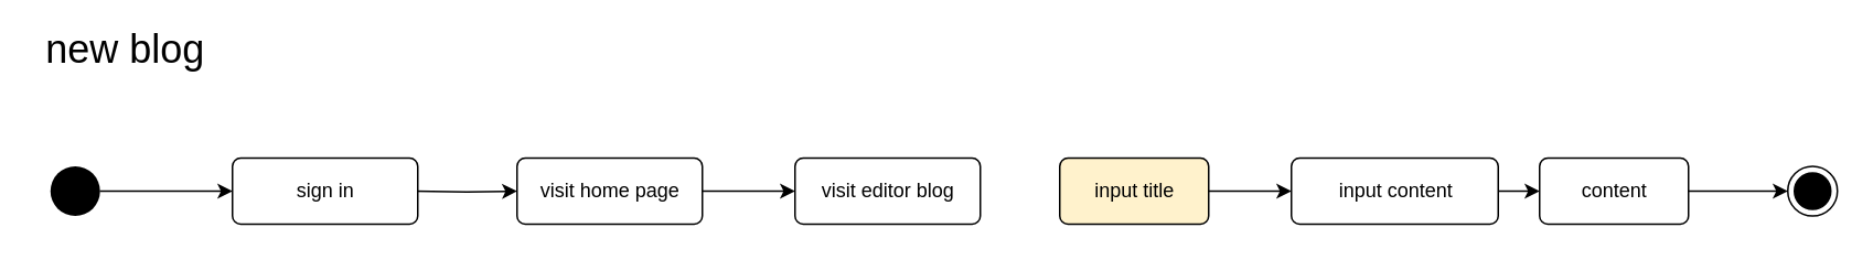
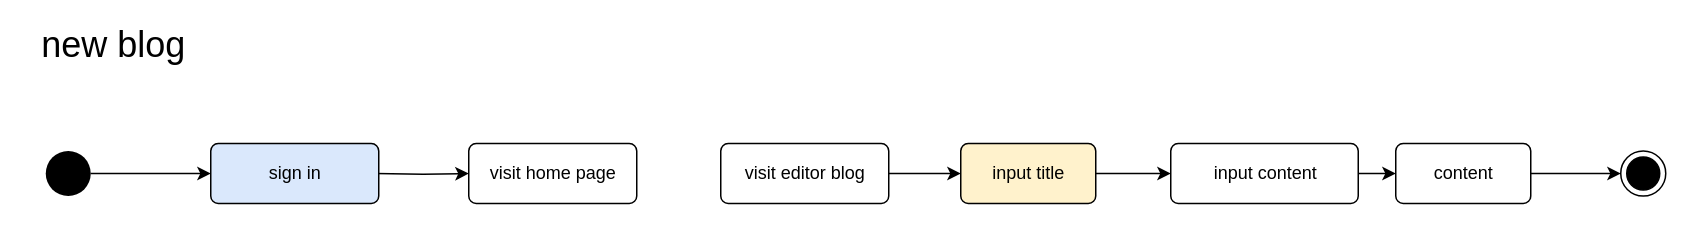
  <mxCell id="0" />
  <mxCell id="1" parent="0" />
  <mxCell id="2" style="edgeStyle=orthogonalEdgeStyle;rounded=0;orthogonalLoop=1;jettySize=auto;html=1;entryX=0;entryY=0.5;entryDx=0;entryDy=0;" parent="1" target="9" edge="1"><mxGeometry relative="1" as="geometry"><mxPoint x="250" y="115" as="sourcePoint" /><mxPoint x="327" y="115" as="targetPoint" /></mxGeometry></mxCell>
  <mxCell id="3" style="edgeStyle=orthogonalEdgeStyle;rounded=0;orthogonalLoop=1;jettySize=auto;html=1;entryX=0;entryY=0.5;entryDx=0;entryDy=0;" parent="1" source="4" target="7" edge="1"><mxGeometry relative="1" as="geometry" /></mxCell>
  <mxCell id="4" value="" style="ellipse;fillColor=#000000;strokeColor=none;" parent="1" vertex="1"><mxGeometry x="30" y="100" width="30" height="30" as="geometry" /></mxCell>
  <mxCell id="5" value="" style="ellipse;html=1;shape=endState;fillColor=#000000;strokeColor=#000000;" parent="1" vertex="1"><mxGeometry x="1080" y="100" width="30" height="30" as="geometry" /></mxCell>
  <mxCell id="6" value="&lt;font style=&quot;font-size: 24px;&quot;&gt;new blog&lt;/font&gt;" style="text;html=1;align=center;verticalAlign=middle;resizable=0;points=[];autosize=1;strokeColor=none;fillColor=none;" parent="1" vertex="1"><mxGeometry x="20" y="20" width="110" height="20" as="geometry" /></mxCell>
- <mxCell id="7" value="sign in" style="html=1;align=center;verticalAlign=middle;rounded=1;absoluteArcSize=1;arcSize=10;dashed=0;" parent="1" vertex="1"><mxGeometry x="140" y="95" width="112" height="40" as="geometry" /></mxCell>
- <mxCell id="8" style="edgeStyle=orthogonalEdgeStyle;rounded=0;orthogonalLoop=1;jettySize=auto;html=1;entryX=0;entryY=0.5;entryDx=0;entryDy=0;" edge="1" parent="1" source="9" target="11"><mxGeometry relative="1" as="geometry" /></mxCell>
+ <mxCell id="7" value="sign in" style="html=1;align=center;verticalAlign=middle;rounded=1;absoluteArcSize=1;arcSize=10;dashed=0;fillColor=#dae8fc;" parent="1" vertex="1"><mxGeometry x="140" y="95" width="112" height="40" as="geometry" /></mxCell>
  <mxCell id="9" value="visit home page" style="html=1;align=center;verticalAlign=middle;rounded=1;absoluteArcSize=1;arcSize=10;dashed=0;" vertex="1" parent="1"><mxGeometry x="312" y="95" width="112" height="40" as="geometry" /></mxCell>
+ <mxCell id="10" style="edgeStyle=orthogonalEdgeStyle;rounded=0;orthogonalLoop=1;jettySize=auto;html=1;entryX=0;entryY=0.5;entryDx=0;entryDy=0;" edge="1" parent="1" source="11" target="15"><mxGeometry relative="1" as="geometry" /></mxCell>
  <mxCell id="11" value="visit editor blog" style="html=1;align=center;verticalAlign=middle;rounded=1;absoluteArcSize=1;arcSize=10;dashed=0;" vertex="1" parent="1"><mxGeometry x="480" y="95" width="112" height="40" as="geometry" /></mxCell>
  <mxCell id="12" style="edgeStyle=orthogonalEdgeStyle;rounded=0;orthogonalLoop=1;jettySize=auto;html=1;entryX=0;entryY=0.5;entryDx=0;entryDy=0;" edge="1" parent="1" source="13" target="17"><mxGeometry relative="1" as="geometry" /></mxCell>
  <mxCell id="13" value="input content" style="html=1;align=center;verticalAlign=middle;rounded=1;absoluteArcSize=1;arcSize=10;dashed=0;" vertex="1" parent="1"><mxGeometry x="780" y="95" width="125" height="40" as="geometry" /></mxCell>
  <mxCell id="14" style="edgeStyle=orthogonalEdgeStyle;rounded=0;orthogonalLoop=1;jettySize=auto;html=1;entryX=0;entryY=0.5;entryDx=0;entryDy=0;" edge="1" parent="1" source="15" target="13"><mxGeometry relative="1" as="geometry" /></mxCell>
  <mxCell id="15" value="input title" style="html=1;align=center;verticalAlign=middle;rounded=1;absoluteArcSize=1;arcSize=10;dashed=0;fillColor=#fff2cc;" vertex="1" parent="1"><mxGeometry x="640" y="95" width="90" height="40" as="geometry" /></mxCell>
  <mxCell id="16" style="edgeStyle=orthogonalEdgeStyle;rounded=0;orthogonalLoop=1;jettySize=auto;html=1;entryX=0;entryY=0.5;entryDx=0;entryDy=0;" edge="1" parent="1" source="17" target="5"><mxGeometry relative="1" as="geometry" /></mxCell>
  <mxCell id="17" value="content" style="html=1;align=center;verticalAlign=middle;rounded=1;absoluteArcSize=1;arcSize=10;dashed=0;" vertex="1" parent="1"><mxGeometry x="930" y="95" width="90" height="40" as="geometry" /></mxCell>
